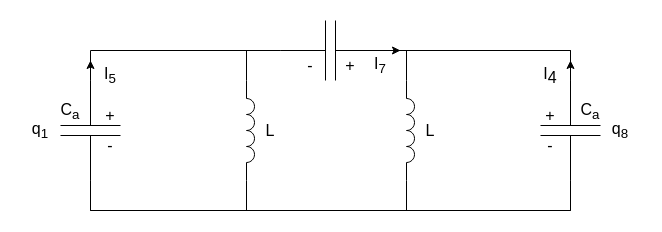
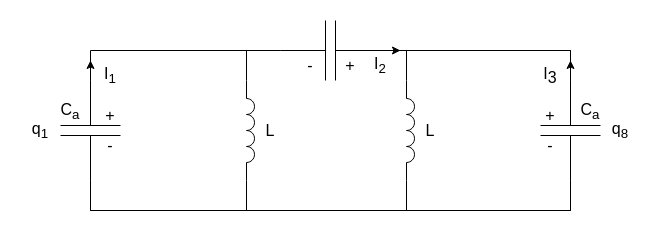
  <mxCell id="0" />
  <mxCell id="1" parent="0" />
  <mxCell id="2" value="" style="pointerEvents=1;verticalLabelPosition=bottom;shadow=0;dashed=0;align=center;html=1;verticalAlign=top;shape=mxgraph.electrical.capacitors.capacitor_1;rotation=-90;" parent="1" vertex="1"><mxGeometry x="40" y="100" width="100" height="60" as="geometry" /></mxCell>
  <mxCell id="3" value="" style="pointerEvents=1;verticalLabelPosition=bottom;shadow=0;dashed=0;align=center;html=1;verticalAlign=top;shape=mxgraph.electrical.capacitors.capacitor_1;rotation=-90;" parent="1" vertex="1"><mxGeometry x="520" y="100" width="100" height="60" as="geometry" /></mxCell>
  <mxCell id="4" value="" style="pointerEvents=1;verticalLabelPosition=bottom;shadow=0;dashed=0;align=center;html=1;verticalAlign=top;shape=mxgraph.electrical.inductors.inductor_3;rotation=90;" parent="1" vertex="1"><mxGeometry x="200" y="126" width="100" height="8" as="geometry" /></mxCell>
  <mxCell id="5" value="" style="pointerEvents=1;verticalLabelPosition=bottom;shadow=0;dashed=0;align=center;html=1;verticalAlign=top;shape=mxgraph.electrical.inductors.inductor_3;rotation=90;" parent="1" vertex="1"><mxGeometry x="360" y="126" width="100" height="8" as="geometry" /></mxCell>
  <mxCell id="6" value="" style="pointerEvents=1;verticalLabelPosition=bottom;shadow=0;dashed=0;align=center;html=1;verticalAlign=top;shape=mxgraph.electrical.capacitors.capacitor_1;rotation=0;" parent="1" vertex="1"><mxGeometry x="280" y="20" width="100" height="60" as="geometry" /></mxCell>
  <mxCell id="7" style="edgeStyle=orthogonalEdgeStyle;rounded=0;orthogonalLoop=1;jettySize=auto;html=1;exitX=0;exitY=0.5;exitDx=0;exitDy=0;exitPerimeter=0;entryX=0;entryY=1;entryDx=0;entryDy=0;entryPerimeter=0;strokeColor=none;endArrow=none;endFill=0;" parent="1" source="6" target="4" edge="1"><mxGeometry relative="1" as="geometry" /></mxCell>
  <mxCell id="8" style="edgeStyle=orthogonalEdgeStyle;rounded=0;orthogonalLoop=1;jettySize=auto;html=1;exitX=0;exitY=0.5;exitDx=0;exitDy=0;exitPerimeter=0;entryX=0;entryY=1;entryDx=0;entryDy=0;entryPerimeter=0;endArrow=none;endFill=0;" parent="1" source="6" target="4" edge="1"><mxGeometry relative="1" as="geometry" /></mxCell>
  <mxCell id="9" style="edgeStyle=orthogonalEdgeStyle;rounded=0;orthogonalLoop=1;jettySize=auto;html=1;exitX=0;exitY=0.5;exitDx=0;exitDy=0;exitPerimeter=0;entryX=1;entryY=0.5;entryDx=0;entryDy=0;entryPerimeter=0;endArrow=none;endFill=0;" parent="1" source="6" target="2" edge="1"><mxGeometry relative="1" as="geometry"><mxPoint x="290" y="60" as="sourcePoint" /><mxPoint x="256" y="90" as="targetPoint" /></mxGeometry></mxCell>
  <mxCell id="10" style="edgeStyle=orthogonalEdgeStyle;rounded=0;orthogonalLoop=1;jettySize=auto;html=1;exitX=0;exitY=0.5;exitDx=0;exitDy=0;exitPerimeter=0;entryX=0;entryY=0.5;entryDx=0;entryDy=0;entryPerimeter=0;endArrow=none;endFill=0;" parent="1" source="3" target="2" edge="1"><mxGeometry relative="1" as="geometry"><mxPoint x="290" y="60" as="sourcePoint" /><mxPoint x="100" y="90" as="targetPoint" /><Array as="points"><mxPoint x="570" y="210" /><mxPoint x="90" y="210" /></Array></mxGeometry></mxCell>
  <mxCell id="11" style="edgeStyle=orthogonalEdgeStyle;rounded=0;orthogonalLoop=1;jettySize=auto;html=1;exitX=1;exitY=0.5;exitDx=0;exitDy=0;exitPerimeter=0;entryX=1;entryY=0.5;entryDx=0;entryDy=0;entryPerimeter=0;endArrow=none;endFill=0;" parent="1" source="6" target="3" edge="1"><mxGeometry relative="1" as="geometry" /></mxCell>
  <mxCell id="12" style="edgeStyle=orthogonalEdgeStyle;rounded=0;orthogonalLoop=1;jettySize=auto;html=1;entryX=1;entryY=0.5;entryDx=0;entryDy=0;entryPerimeter=0;endArrow=none;endFill=0;exitX=0;exitY=1;exitDx=0;exitDy=0;exitPerimeter=0;" parent="1" source="5" target="3" edge="1"><mxGeometry relative="1" as="geometry"><mxPoint x="390" y="150" as="sourcePoint" /><mxPoint x="580" y="90" as="targetPoint" /><Array as="points"><mxPoint x="406" y="50" /><mxPoint x="570" y="50" /></Array></mxGeometry></mxCell>
  <mxCell id="13" style="edgeStyle=orthogonalEdgeStyle;rounded=0;orthogonalLoop=1;jettySize=auto;html=1;exitX=1;exitY=1;exitDx=0;exitDy=0;exitPerimeter=0;entryX=0;entryY=0.5;entryDx=0;entryDy=0;entryPerimeter=0;endArrow=none;endFill=0;" parent="1" source="5" target="2" edge="1"><mxGeometry relative="1" as="geometry"><Array as="points"><mxPoint x="406" y="210" /><mxPoint x="90" y="210" /></Array></mxGeometry></mxCell>
  <mxCell id="14" style="edgeStyle=orthogonalEdgeStyle;rounded=0;orthogonalLoop=1;jettySize=auto;html=1;exitX=1;exitY=1;exitDx=0;exitDy=0;exitPerimeter=0;entryX=0;entryY=0.5;entryDx=0;entryDy=0;entryPerimeter=0;endArrow=none;endFill=0;" parent="1" source="4" target="3" edge="1"><mxGeometry relative="1" as="geometry"><Array as="points"><mxPoint x="246" y="210" /><mxPoint x="570" y="210" /></Array></mxGeometry></mxCell>
  <mxCell id="15" value="&lt;font style=&quot;font-size: 16px;&quot;&gt;L&lt;/font&gt;" style="text;html=1;strokeColor=none;fillColor=none;align=center;verticalAlign=middle;whiteSpace=wrap;rounded=0;" parent="1" vertex="1"><mxGeometry x="250" y="115" width="40" height="30" as="geometry" /></mxCell>
  <mxCell id="16" value="&lt;font style=&quot;font-size: 16px;&quot;&gt;L&lt;/font&gt;" style="text;html=1;strokeColor=none;fillColor=none;align=center;verticalAlign=middle;whiteSpace=wrap;rounded=0;" parent="1" vertex="1"><mxGeometry x="410" y="115" width="40" height="30" as="geometry" /></mxCell>
  <mxCell id="17" value="&lt;font style=&quot;font-size: 16px;&quot;&gt;C&lt;sub&gt;a&lt;/sub&gt;&lt;/font&gt;" style="text;html=1;strokeColor=none;fillColor=none;align=center;verticalAlign=middle;whiteSpace=wrap;rounded=0;" parent="1" vertex="1"><mxGeometry x="50" y="96" width="40" height="30" as="geometry" /></mxCell>
  <mxCell id="18" value="&lt;font style=&quot;font-size: 16px;&quot;&gt;C&lt;sub&gt;a&lt;/sub&gt;&lt;/font&gt;" style="text;html=1;strokeColor=none;fillColor=none;align=center;verticalAlign=middle;whiteSpace=wrap;rounded=0;" parent="1" vertex="1"><mxGeometry x="570" y="96" width="40" height="30" as="geometry" /></mxCell>
  <mxCell id="19" value="&lt;font style=&quot;font-size: 16px;&quot;&gt;+&lt;/font&gt;" style="text;html=1;strokeColor=none;fillColor=none;align=center;verticalAlign=middle;whiteSpace=wrap;rounded=0;" parent="1" vertex="1"><mxGeometry x="90" y="100" width="40" height="30" as="geometry" /></mxCell>
  <mxCell id="20" value="-" style="text;html=1;strokeColor=none;fillColor=none;align=center;verticalAlign=middle;whiteSpace=wrap;rounded=0;fontSize=16;" parent="1" vertex="1"><mxGeometry x="90" y="130" width="40" height="30" as="geometry" /></mxCell>
  <mxCell id="21" value="&lt;font style=&quot;font-size: 16px;&quot;&gt;+&lt;/font&gt;" style="text;html=1;strokeColor=none;fillColor=none;align=center;verticalAlign=middle;whiteSpace=wrap;rounded=0;" parent="1" vertex="1"><mxGeometry x="530" y="100" width="40" height="30" as="geometry" /></mxCell>
  <mxCell id="22" value="&lt;font style=&quot;font-size: 16px;&quot;&gt;-&lt;/font&gt;" style="text;html=1;strokeColor=none;fillColor=none;align=center;verticalAlign=middle;whiteSpace=wrap;rounded=0;" parent="1" vertex="1"><mxGeometry x="530" y="130" width="40" height="30" as="geometry" /></mxCell>
  <mxCell id="23" value="&lt;font style=&quot;font-size: 16px;&quot;&gt;+&lt;/font&gt;" style="text;html=1;strokeColor=none;fillColor=none;align=center;verticalAlign=middle;whiteSpace=wrap;rounded=0;" parent="1" vertex="1"><mxGeometry x="330" y="50" width="40" height="30" as="geometry" /></mxCell>
  <mxCell id="24" value="&lt;font style=&quot;font-size: 16px;&quot;&gt;-&lt;/font&gt;" style="text;html=1;strokeColor=none;fillColor=none;align=center;verticalAlign=middle;whiteSpace=wrap;rounded=0;" parent="1" vertex="1"><mxGeometry x="290" y="50" width="40" height="30" as="geometry" /></mxCell>
  <mxCell id="25" value="" style="endArrow=classic;html=1;rounded=0;exitX=1;exitY=0.5;exitDx=0;exitDy=0;exitPerimeter=0;" parent="1" source="2" edge="1"><mxGeometry width="50" height="50" relative="1" as="geometry"><mxPoint x="140" y="70" as="sourcePoint" /><mxPoint x="90" y="60" as="targetPoint" /></mxGeometry></mxCell>
  <mxCell id="26" value="" style="endArrow=classic;html=1;rounded=0;exitX=1;exitY=0;exitDx=0;exitDy=0;" parent="1" source="23" edge="1"><mxGeometry width="50" height="50" relative="1" as="geometry"><mxPoint x="370" y="50" as="sourcePoint" /><mxPoint x="400" y="50" as="targetPoint" /></mxGeometry></mxCell>
  <mxCell id="27" value="" style="endArrow=classic;html=1;rounded=0;exitX=1;exitY=0.5;exitDx=0;exitDy=0;exitPerimeter=0;" parent="1" source="3" edge="1"><mxGeometry width="50" height="50" relative="1" as="geometry"><mxPoint x="380" y="60" as="sourcePoint" /><mxPoint x="570" y="60" as="targetPoint" /></mxGeometry></mxCell>
- <mxCell id="28" value="&lt;font style=&quot;font-size: 16px;&quot;&gt;I&lt;sub&gt;5&lt;/sub&gt;&lt;/font&gt;" style="text;html=1;strokeColor=none;fillColor=none;align=center;verticalAlign=middle;whiteSpace=wrap;rounded=0;" parent="1" vertex="1"><mxGeometry x="90" y="60" width="40" height="30" as="geometry" /></mxCell>
- <mxCell id="29" value="&lt;font style=&quot;font-size: 16px;&quot;&gt;I&lt;sub&gt;7&lt;/sub&gt;&lt;/font&gt;" style="text;html=1;strokeColor=none;fillColor=none;align=center;verticalAlign=middle;whiteSpace=wrap;rounded=0;" parent="1" vertex="1"><mxGeometry x="360" y="50" width="40" height="30" as="geometry" /></mxCell>
- <mxCell id="30" value="&lt;font style=&quot;font-size: 16px;&quot;&gt;I&lt;sub style=&quot;&quot;&gt;&lt;font style=&quot;font-size: 16px;&quot;&gt;4&lt;/font&gt;&lt;/sub&gt;&lt;/font&gt;" style="text;html=1;strokeColor=none;fillColor=none;align=center;verticalAlign=middle;whiteSpace=wrap;rounded=0;" parent="1" vertex="1"><mxGeometry x="530" y="60" width="40" height="30" as="geometry" /></mxCell>
+ <mxCell id="28" value="&lt;font style=&quot;font-size: 16px;&quot;&gt;I&lt;sub&gt;1&lt;/sub&gt;&lt;/font&gt;" style="text;html=1;strokeColor=none;fillColor=none;align=center;verticalAlign=middle;whiteSpace=wrap;rounded=0;" parent="1" vertex="1"><mxGeometry x="90" y="60" width="40" height="30" as="geometry" /></mxCell>
+ <mxCell id="29" value="&lt;font style=&quot;font-size: 16px;&quot;&gt;I&lt;sub&gt;2&lt;/sub&gt;&lt;/font&gt;" style="text;html=1;strokeColor=none;fillColor=none;align=center;verticalAlign=middle;whiteSpace=wrap;rounded=0;" parent="1" vertex="1"><mxGeometry x="360" y="50" width="40" height="30" as="geometry" /></mxCell>
+ <mxCell id="30" value="&lt;font style=&quot;font-size: 16px;&quot;&gt;I&lt;sub style=&quot;&quot;&gt;&lt;font style=&quot;font-size: 16px;&quot;&gt;3&lt;/font&gt;&lt;/sub&gt;&lt;/font&gt;" style="text;html=1;strokeColor=none;fillColor=none;align=center;verticalAlign=middle;whiteSpace=wrap;rounded=0;" parent="1" vertex="1"><mxGeometry x="530" y="60" width="40" height="30" as="geometry" /></mxCell>
  <mxCell id="31" value="&lt;font style=&quot;font-size: 16px;&quot;&gt;q&lt;sub style=&quot;&quot;&gt;1&lt;/sub&gt;&lt;/font&gt;" style="text;html=1;strokeColor=none;fillColor=none;align=center;verticalAlign=middle;whiteSpace=wrap;rounded=0;" parent="1" vertex="1"><mxGeometry x="20" y="115" width="40" height="30" as="geometry" /></mxCell>
  <mxCell id="32" value="&lt;font style=&quot;font-size: 16px;&quot;&gt;q&lt;sub&gt;8&lt;/sub&gt;&lt;/font&gt;" style="text;html=1;strokeColor=none;fillColor=none;align=center;verticalAlign=middle;whiteSpace=wrap;rounded=0;" parent="1" vertex="1"><mxGeometry x="600" y="115" width="40" height="30" as="geometry" /></mxCell>
